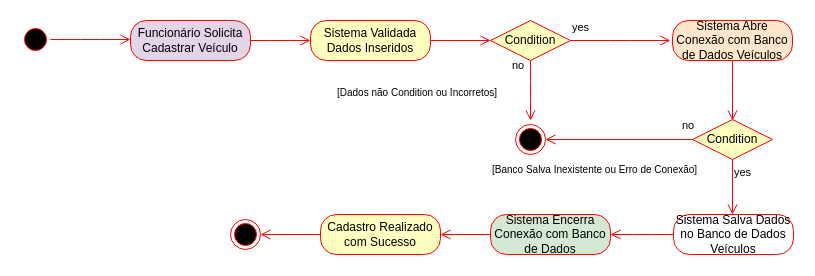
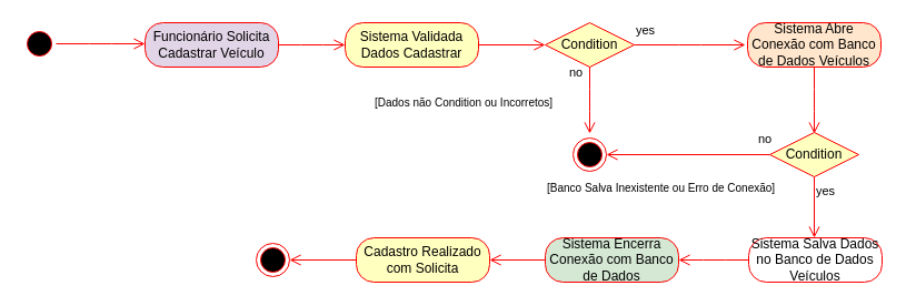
  <mxCell id="0" />
  <mxCell id="1" parent="0" />
  <mxCell id="2" value="" style="ellipse;html=1;shape=startState;fillColor=#000000;strokeColor=#ff0000;" parent="1" vertex="1"><mxGeometry x="20" y="24" width="30" height="30" as="geometry" /></mxCell>
  <mxCell id="3" value="" style="edgeStyle=orthogonalEdgeStyle;html=1;verticalAlign=bottom;endArrow=open;endSize=8;strokeColor=#ff0000;" parent="1" source="2" edge="1"><mxGeometry relative="1" as="geometry"><mxPoint x="130" y="39" as="targetPoint" /></mxGeometry></mxCell>
  <mxCell id="4" value="Funcionário Solicita Cadastrar Veículo" style="rounded=1;whiteSpace=wrap;html=1;arcSize=40;fontColor=#000000;fillColor=#e1d5e7;strokeColor=#ff0000;" parent="1" vertex="1"><mxGeometry x="130" y="20" width="120" height="40" as="geometry" /></mxCell>
  <mxCell id="5" value="" style="edgeStyle=orthogonalEdgeStyle;html=1;verticalAlign=bottom;endArrow=open;endSize=8;strokeColor=#ff0000;" parent="1" source="4" edge="1"><mxGeometry relative="1" as="geometry"><mxPoint x="310" y="40" as="targetPoint" /></mxGeometry></mxCell>
- <mxCell id="6" value="Sistema Validada Dados Inseridos" style="rounded=1;whiteSpace=wrap;html=1;arcSize=40;fontColor=#000000;fillColor=#ffffc0;strokeColor=#ff0000;" parent="1" vertex="1"><mxGeometry x="310" y="20" width="120" height="40" as="geometry" /></mxCell>
+ <mxCell id="6" value="Sistema Validada Dados Cadastrar" style="rounded=1;whiteSpace=wrap;html=1;arcSize=40;fontColor=#000000;fillColor=#ffffc0;strokeColor=#ff0000;" parent="1" vertex="1"><mxGeometry x="310" y="20" width="120" height="40" as="geometry" /></mxCell>
  <mxCell id="7" value="" style="edgeStyle=orthogonalEdgeStyle;html=1;verticalAlign=bottom;endArrow=open;endSize=8;strokeColor=#ff0000;" parent="1" edge="1"><mxGeometry relative="1" as="geometry"><mxPoint x="490" y="40" as="targetPoint" /><mxPoint x="430" y="40" as="sourcePoint" /></mxGeometry></mxCell>
  <mxCell id="8" value="Condition" style="rhombus;whiteSpace=wrap;html=1;fillColor=#ffffc0;strokeColor=#ff0000;" parent="1" vertex="1"><mxGeometry x="490" y="20" width="80" height="40" as="geometry" /></mxCell>
  <mxCell id="9" value="no" style="edgeStyle=orthogonalEdgeStyle;html=1;align=left;verticalAlign=bottom;endArrow=open;endSize=8;strokeColor=#ff0000;" parent="1" source="8" edge="1"><mxGeometry x="-1" y="-69" relative="1" as="geometry"><mxPoint x="670" y="40" as="targetPoint" /><mxPoint x="-60" y="-35" as="offset" /></mxGeometry></mxCell>
  <mxCell id="10" value="yes" style="edgeStyle=orthogonalEdgeStyle;html=1;align=left;verticalAlign=top;endArrow=open;endSize=8;strokeColor=#ff0000;" parent="1" source="8" edge="1"><mxGeometry x="-1" y="61" relative="1" as="geometry"><mxPoint x="530" y="120" as="targetPoint" /><mxPoint x="-21" y="-46" as="offset" /></mxGeometry></mxCell>
  <mxCell id="11" value="" style="ellipse;html=1;shape=endState;fillColor=#000000;strokeColor=#ff0000;" parent="1" vertex="1"><mxGeometry x="515" y="124" width="30" height="30" as="geometry" /></mxCell>
  <mxCell id="12" value="Sistema Abre Conexão com Banco de Dados Veículos" style="rounded=1;whiteSpace=wrap;html=1;arcSize=40;fontColor=#000000;fillColor=#ffe6cc;strokeColor=#ff0000;" parent="1" vertex="1"><mxGeometry x="672" y="20" width="120" height="40" as="geometry" /></mxCell>
  <mxCell id="13" value="" style="edgeStyle=orthogonalEdgeStyle;html=1;verticalAlign=bottom;endArrow=open;endSize=8;strokeColor=#ff0000;" parent="1" source="12" edge="1"><mxGeometry relative="1" as="geometry"><mxPoint x="732" y="120" as="targetPoint" /></mxGeometry></mxCell>
  <mxCell id="14" value="Condition" style="rhombus;whiteSpace=wrap;html=1;fillColor=#ffffc0;strokeColor=#ff0000;" parent="1" vertex="1"><mxGeometry x="692" y="119" width="80" height="40" as="geometry" /></mxCell>
  <mxCell id="15" value="no" style="edgeStyle=orthogonalEdgeStyle;html=1;align=left;verticalAlign=bottom;endArrow=open;endSize=8;strokeColor=#ff0000;entryX=1;entryY=0.5;entryDx=0;entryDy=0;" parent="1" source="14" target="11" edge="1"><mxGeometry x="-0.837" y="-5" relative="1" as="geometry"><mxPoint x="861" y="156" as="targetPoint" /><mxPoint as="offset" /></mxGeometry></mxCell>
  <mxCell id="16" value="yes" style="edgeStyle=orthogonalEdgeStyle;html=1;align=left;verticalAlign=top;endArrow=open;endSize=8;strokeColor=#ff0000;" parent="1" source="14" edge="1"><mxGeometry x="-1" relative="1" as="geometry"><mxPoint x="732" y="214" as="targetPoint" /></mxGeometry></mxCell>
  <mxCell id="17" value="&lt;font style=&quot;font-size: 10px&quot;&gt;[Banco Salva Inexistente ou Erro de Conexão]&lt;/font&gt;" style="text;html=1;resizable=0;points=[];autosize=1;align=left;verticalAlign=top;spacingTop=-4;" parent="1" vertex="1"><mxGeometry x="490" y="159" width="220" height="20" as="geometry" /></mxCell>
  <mxCell id="18" value="&lt;font style=&quot;font-size: 10px&quot;&gt;[Dados não Condition ou Incorretos]&lt;/font&gt;" style="text;html=1;resizable=0;points=[];autosize=1;align=left;verticalAlign=top;spacingTop=-4;" parent="1" vertex="1"><mxGeometry x="335" y="82" width="190" height="20" as="geometry" /></mxCell>
  <mxCell id="19" value="Sistema Salva Dados no Banco de Dados Veículos" style="rounded=1;whiteSpace=wrap;html=1;arcSize=40;fontColor=#000000;fillColor=#ffffff;strokeColor=#ff0000;" parent="1" vertex="1"><mxGeometry x="673" y="214" width="120" height="40" as="geometry" /></mxCell>
  <mxCell id="20" value="" style="edgeStyle=orthogonalEdgeStyle;html=1;verticalAlign=bottom;endArrow=open;endSize=8;strokeColor=#ff0000;" parent="1" source="19" edge="1"><mxGeometry relative="1" as="geometry"><mxPoint x="610" y="234" as="targetPoint" /></mxGeometry></mxCell>
  <mxCell id="21" value="Sistema Encerra Conexão com Banco de Dados" style="rounded=1;whiteSpace=wrap;html=1;arcSize=40;fontColor=#000000;fillColor=#d5e8d4;strokeColor=#ff0000;" parent="1" vertex="1"><mxGeometry x="490" y="214" width="120" height="40" as="geometry" /></mxCell>
  <mxCell id="22" value="" style="edgeStyle=orthogonalEdgeStyle;html=1;verticalAlign=bottom;endArrow=open;endSize=8;strokeColor=#ff0000;" parent="1" source="21" edge="1"><mxGeometry relative="1" as="geometry"><mxPoint x="440" y="234" as="targetPoint" /></mxGeometry></mxCell>
- <mxCell id="23" value="Cadastro Realizado com Sucesso" style="rounded=1;whiteSpace=wrap;html=1;arcSize=40;fontColor=#000000;fillColor=#ffffc0;strokeColor=#ff0000;" parent="1" vertex="1"><mxGeometry x="320" y="214" width="120" height="40" as="geometry" /></mxCell>
+ <mxCell id="23" value="Cadastro Realizado com Solicita" style="rounded=1;whiteSpace=wrap;html=1;arcSize=40;fontColor=#000000;fillColor=#ffffc0;strokeColor=#ff0000;" parent="1" vertex="1"><mxGeometry x="320" y="214" width="120" height="40" as="geometry" /></mxCell>
  <mxCell id="24" value="" style="edgeStyle=orthogonalEdgeStyle;html=1;verticalAlign=bottom;endArrow=open;endSize=8;strokeColor=#ff0000;" parent="1" source="23" edge="1"><mxGeometry relative="1" as="geometry"><mxPoint x="260" y="234" as="targetPoint" /></mxGeometry></mxCell>
  <mxCell id="25" value="" style="ellipse;html=1;shape=endState;fillColor=#000000;strokeColor=#ff0000;" parent="1" vertex="1"><mxGeometry x="230" y="219" width="30" height="30" as="geometry" /></mxCell>
